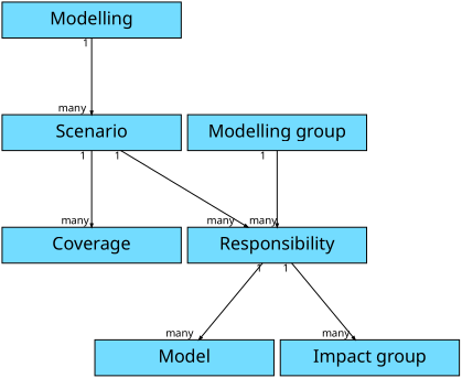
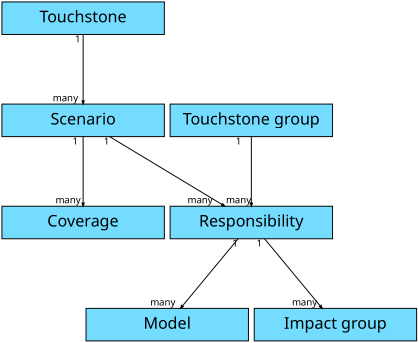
  digraph {
    ranksep=3
    node [fillcolor="#73DCFF" fontname="Century Gothic" fontsize=50 penwidth=3 shape=box style=filled]
    edge [fontname="Century Gothic" fontsize=30 headlabel="many  " penwidth=3 taillabel="1 "]
-   n1 [height=1.4 label=Modelling width=7]
+   n1 [height=1.4 label=Touchstone width=7]
    n2 [height=1.4 label=Scenario width=7]
    n3 [height=1.4 label=Coverage width=7]
    n4 [height=1.4 label=Responsibility width=7]
    n5 [height=1.4 label=Model width=7]
    n6 [height=1.4 label="Impact group" width=7]
-   n7 [height=1.4 label="Modelling group" width=7]
+   n7 [height=1.4 label="Touchstone group" width=7]
    n1 -> n2
    n2 -> n3 [headlabel="many " taillabel="1  "]
    n2 -> n4 [headlabel="many     " taillabel=1]
    n4 -> n5 [taillabel=1]
    n4 -> n6
    n7 -> n4 [headlabel=many taillabel="1    "]
  }
